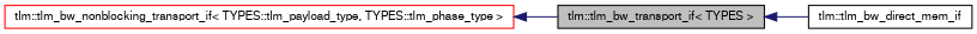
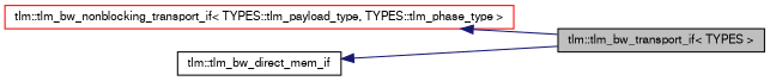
  digraph {
    rankdir=LR
    node [color=black fillcolor=white fontname=FreeSans fontsize=10 shape=record style=filled]
    edge [color=midnightblue dir=back fontname=FreeSans fontsize=10 labelfontname=FreeSans labelfontsize=10 style=solid]
    n1 [fillcolor=grey75 fontcolor=black height=0.2 label="tlm::tlm_bw_transport_if\< TYPES \>" width=0.4]
    n2 [color=red height=0.2 label="tlm::tlm_bw_nonblocking_transport_if\< TYPES::tlm_payload_type, TYPES::tlm_phase_type \>" width=0.4]
    n3 [height=0.2 label="tlm::tlm_bw_direct_mem_if" width=0.4]
    n2 -> n1
-   n1 -> n3
+   n3 -> n1
  }
